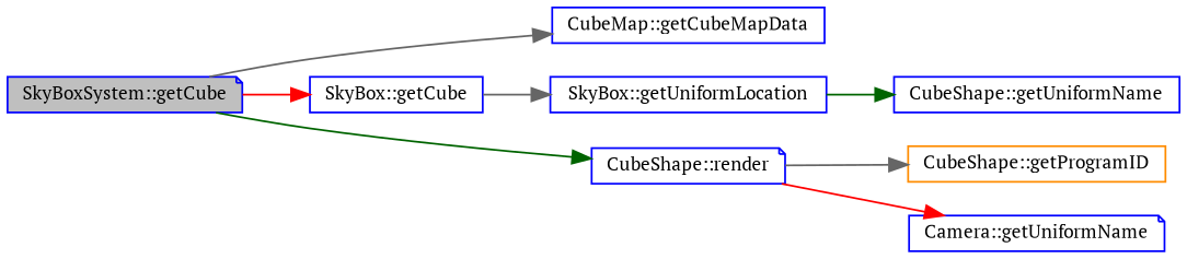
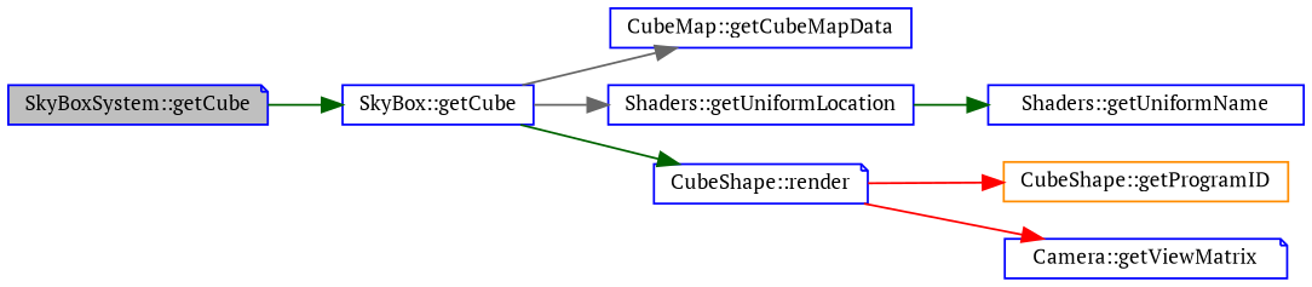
  digraph {
    fontname="PT Serif"
    rankdir=LR
    node [color=blue fillcolor=white fontname="PT Serif" fontsize=10 shape=box style=filled]
    edge [color=gray40 fontname="PT Serif" fontsize=10 labelfontname=Helvetica labelfontsize=10 style=solid]
    n1 [fillcolor=grey75 fontcolor=black height=0.2 label="SkyBoxSystem::getCube" shape=note width=0.4]
    n2 [height=0.2 label="SkyBox::getCube" width=0.4]
    n3 [height=0.2 label="CubeMap::getCubeMapData" width=0.4]
    n4 [height=0.2 label="CubeShape::render" shape=note width=0.4]
-   n5 [height=0.2 label="SkyBox::getUniformLocation" width=0.4]
+   n5 [height=0.2 label="Shaders::getUniformLocation" width=0.4]
    n6 [color=darkorange height=0.2 label="CubeShape::getProgramID" width=0.4]
-   n7 [height=0.2 label="Camera::getUniformName" shape=note width=0.4]
-   n8 [height=0.2 label="CubeShape::getUniformName" width=0.4]
-   n1 -> n2 [color=red]
-   n1 -> n3
-   n1 -> n4 [color=darkgreen]
+   n7 [height=0.2 label="Camera::getViewMatrix" shape=note width=0.4]
+   n8 [height=0.2 label="Shaders::getUniformName" width=0.4]
+   n1 -> n2 [color=darkgreen]
+   n2 -> n3
+   n2 -> n4 [color=darkgreen]
    n2 -> n5
-   n4 -> n6
+   n4 -> n6 [color=red]
    n4 -> n7 [color=red]
    n5 -> n8 [color=darkgreen]
  }
